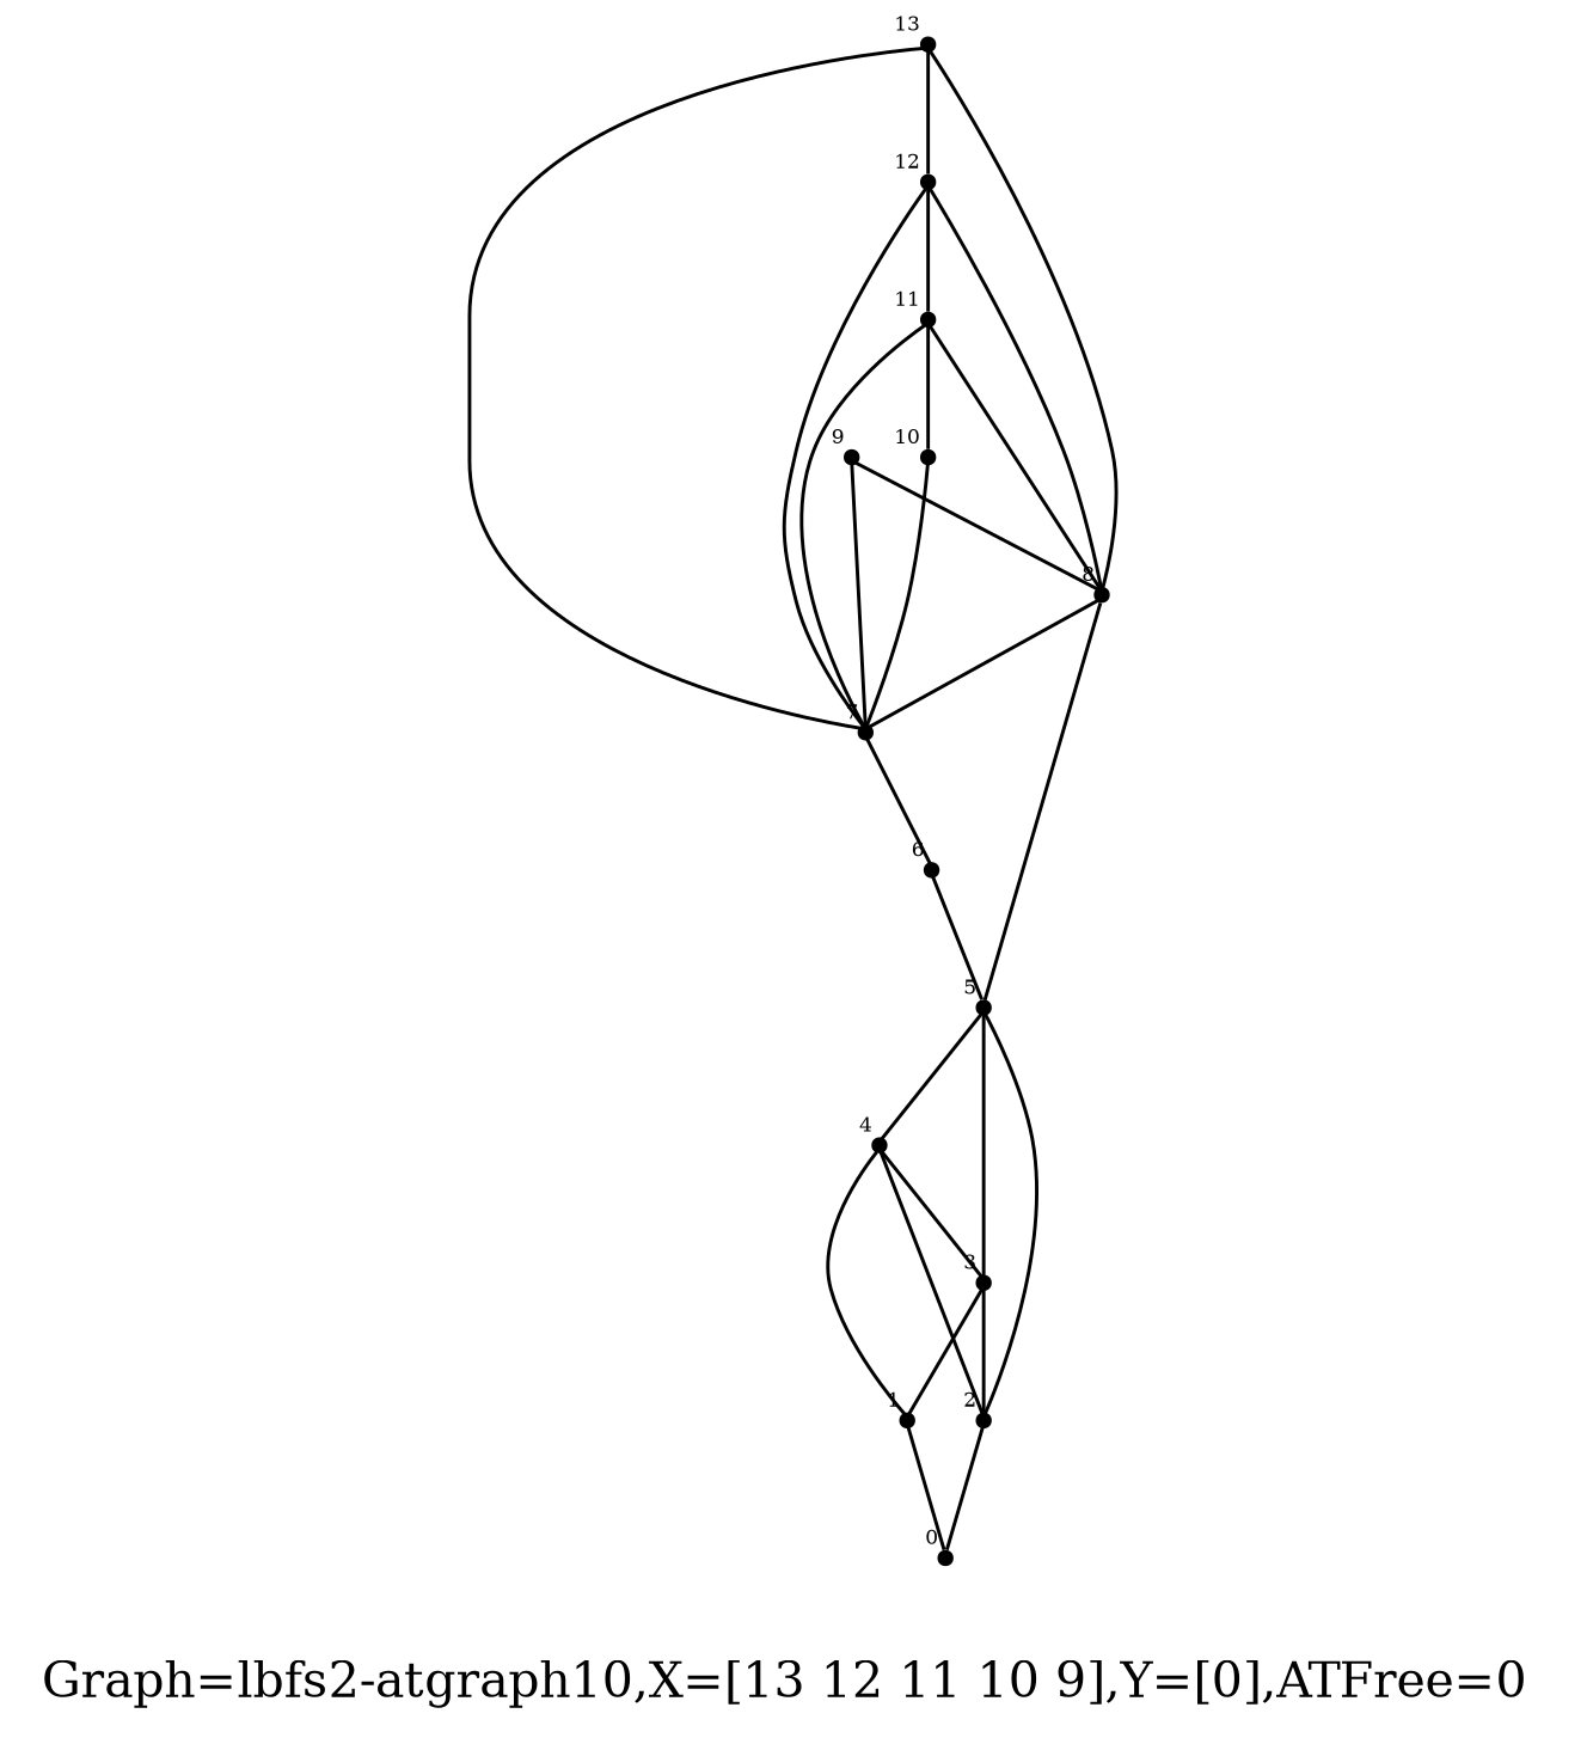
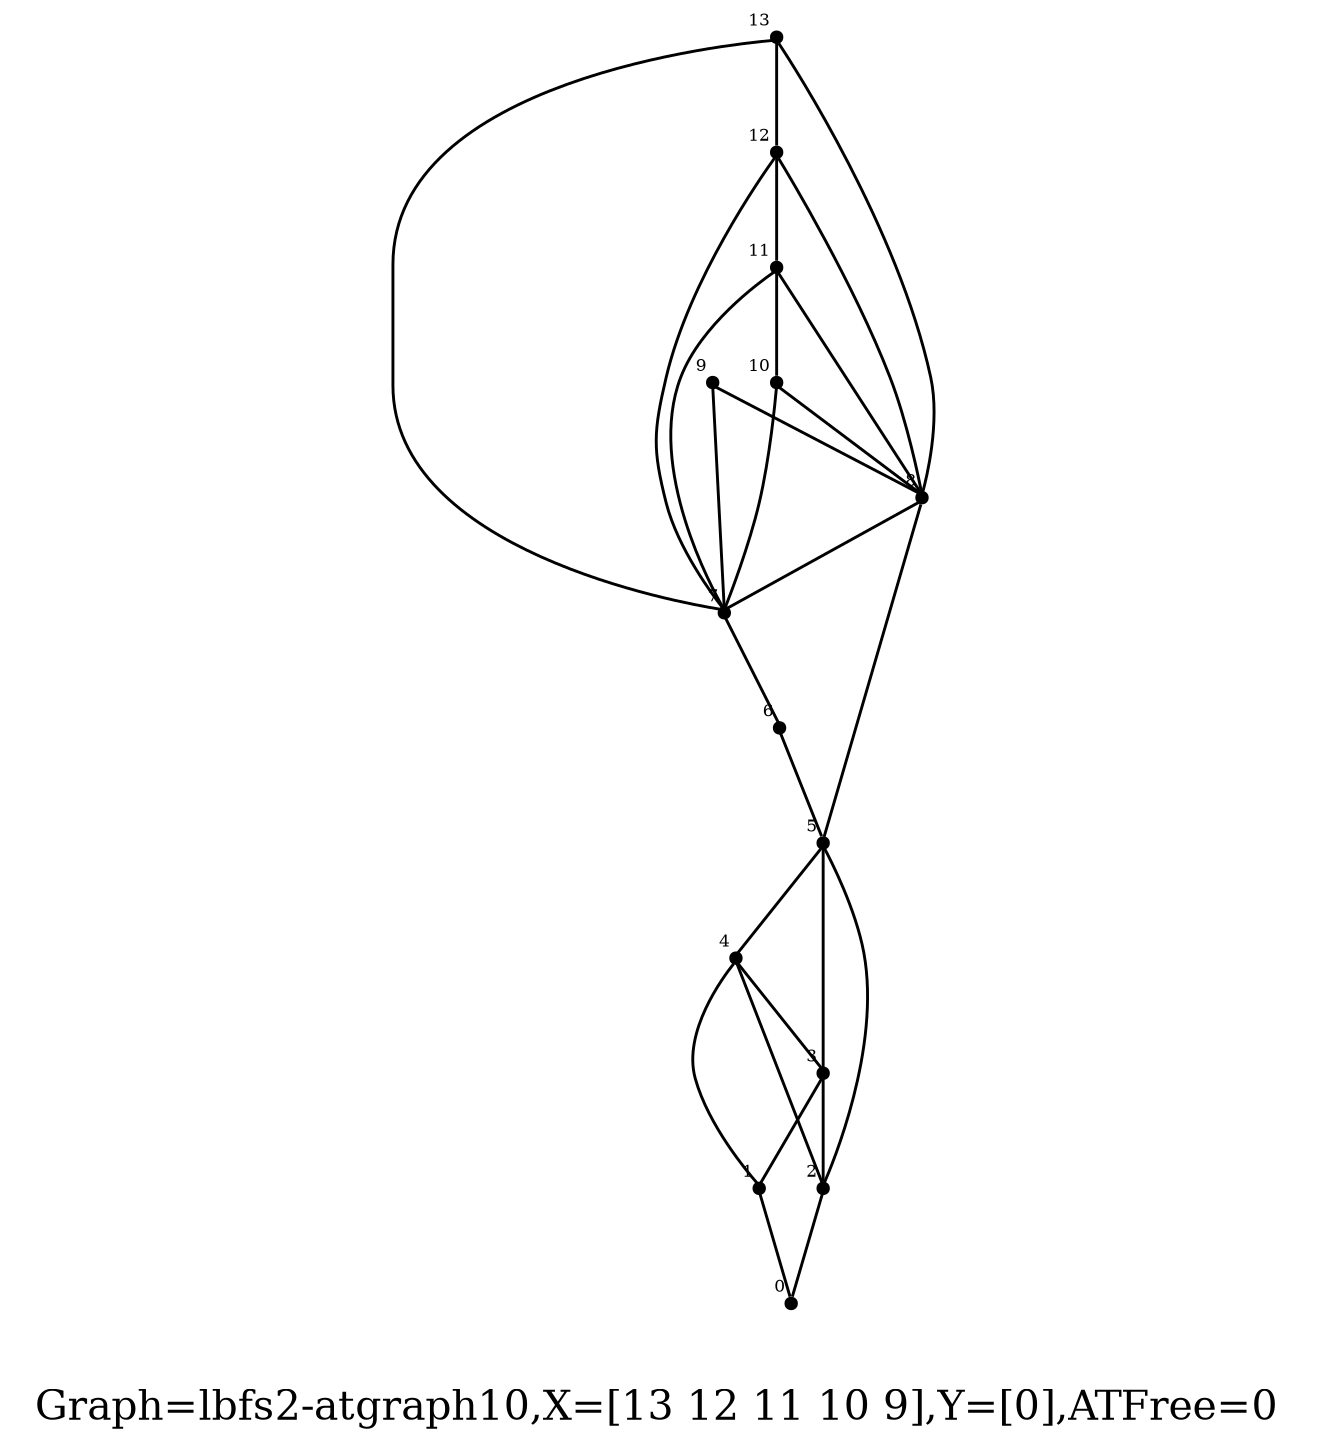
  graph {
    label="Graph=lbfs2-atgraph10,X=[13 12 11 10 9],Y=[0],ATFree=0 "
    labelloc=bottom
    node [fontsize=6 shape=point]
    0 [xlabel=0]
    1 [xlabel=1]
    2 [xlabel=2]
    3 [xlabel=3]
    4 [xlabel=4]
    5 [xlabel=5]
    6 [xlabel=6]
    7 [xlabel=7]
    8 [xlabel=8]
    9 [xlabel=9]
    10 [xlabel=10]
    11 [xlabel=11]
    12 [xlabel=12]
    13 [xlabel=13]
    1 -- 0
    2 -- 0
    3 -- 1
    3 -- 2
    4 -- 1
    4 -- 2
    4 -- 3
    5 -- 2
    5 -- 3
    5 -- 4
    6 -- 5
    7 -- 6
    8 -- 5
    8 -- 7
    9 -- 7
    9 -- 8
    10 -- 7
+   10 -- 8
    11 -- 7
    11 -- 8
    11 -- 10
    12 -- 7
    12 -- 8
    12 -- 11
    13 -- 7
    13 -- 8
    13 -- 12
  }
